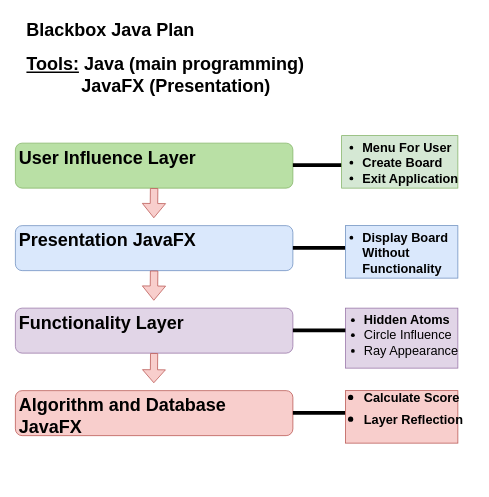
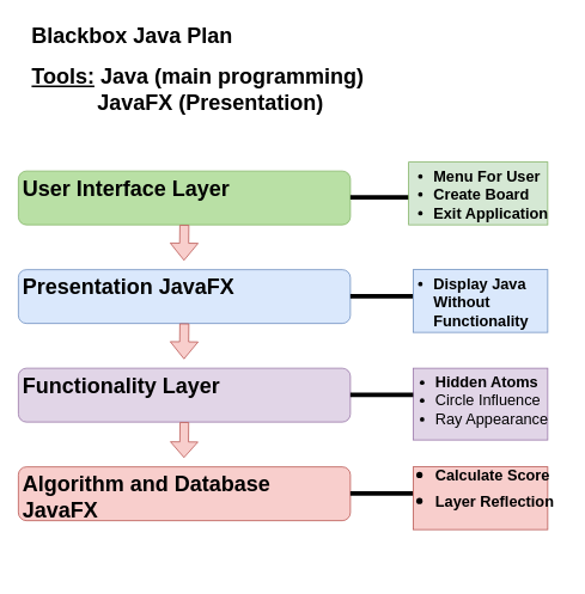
  <mxCell id="0" />
  <mxCell id="1" parent="0" />
  <mxCell id="2" value="" style="rounded=1;whiteSpace=wrap;html=1;fillColor=#B9E0A5;strokeColor=#82b366;" vertex="1" parent="1"><mxGeometry x="20" y="190" width="370" height="60" as="geometry" /></mxCell>
- <mxCell id="3" value="&lt;h1&gt;User Influence Layer&lt;/h1&gt;" style="text;html=1;strokeColor=none;fillColor=none;spacing=5;spacingTop=-20;whiteSpace=wrap;overflow=hidden;rounded=0;" vertex="1" parent="1"><mxGeometry x="20" y="190" width="370" height="60" as="geometry" /></mxCell>
+ <mxCell id="3" value="&lt;h1&gt;User Interface Layer&lt;/h1&gt;" style="text;html=1;strokeColor=none;fillColor=none;spacing=5;spacingTop=-20;whiteSpace=wrap;overflow=hidden;rounded=0;" vertex="1" parent="1"><mxGeometry x="20" y="190" width="370" height="60" as="geometry" /></mxCell>
  <mxCell id="4" value="" style="endArrow=none;html=1;rounded=0;strokeWidth=5;" edge="1" parent="1"><mxGeometry width="50" height="50" relative="1" as="geometry"><mxPoint x="390" y="219.29" as="sourcePoint" /><mxPoint x="460" y="219.29" as="targetPoint" /></mxGeometry></mxCell>
  <mxCell id="5" value="" style="rounded=0;whiteSpace=wrap;html=1;fillColor=#d5e8d4;strokeColor=#82b366;" vertex="1" parent="1"><mxGeometry x="455" y="180" width="155" height="70" as="geometry" /></mxCell>
  <mxCell id="6" value="&lt;h1 style=&quot;font-size: 17px;&quot;&gt;&lt;ul&gt;&lt;li&gt;Menu For User&lt;/li&gt;&lt;li&gt;Create Board&lt;/li&gt;&lt;li&gt;Exit Application&lt;/li&gt;&lt;/ul&gt;&lt;/h1&gt;" style="text;html=1;strokeColor=none;fillColor=none;spacing=5;spacingTop=-20;whiteSpace=wrap;overflow=hidden;rounded=0;" vertex="1" parent="1"><mxGeometry x="437.5" y="180" width="190" height="120" as="geometry" /></mxCell>
  <mxCell id="7" value="" style="shape=flexArrow;endArrow=classic;html=1;rounded=0;exitX=0.5;exitY=1;exitDx=0;exitDy=0;fillColor=#f8cecc;strokeColor=#b85450;" edge="1" parent="1" source="3"><mxGeometry width="50" height="50" relative="1" as="geometry"><mxPoint x="204.6" y="260" as="sourcePoint" /><mxPoint x="204.6" y="290" as="targetPoint" /></mxGeometry></mxCell>
  <mxCell id="8" value="" style="rounded=1;whiteSpace=wrap;html=1;fillColor=#dae8fc;strokeColor=#6c8ebf;" vertex="1" parent="1"><mxGeometry x="20" y="300" width="370" height="60" as="geometry" /></mxCell>
  <mxCell id="9" value="&lt;h1&gt;Presentation JavaFX&lt;/h1&gt;" style="text;html=1;strokeColor=none;fillColor=none;spacing=5;spacingTop=-20;whiteSpace=wrap;overflow=hidden;rounded=0;" vertex="1" parent="1"><mxGeometry x="20" y="300" width="370" height="60" as="geometry" /></mxCell>
  <mxCell id="10" value="" style="endArrow=none;html=1;rounded=0;strokeWidth=5;" edge="1" parent="1"><mxGeometry width="50" height="50" relative="1" as="geometry"><mxPoint x="390" y="329.6" as="sourcePoint" /><mxPoint x="460" y="329.6" as="targetPoint" /></mxGeometry></mxCell>
  <mxCell id="11" value="" style="rounded=0;whiteSpace=wrap;html=1;fillColor=#dae8fc;strokeColor=#6c8ebf;" vertex="1" parent="1"><mxGeometry x="460" y="300" width="150" height="70" as="geometry" /></mxCell>
- <mxCell id="12" value="&lt;h1&gt;&lt;ul style=&quot;font-size: 17px;&quot;&gt;&lt;li&gt;Display Board Without Functionality&lt;/li&gt;&lt;/ul&gt;&lt;/h1&gt;" style="text;html=1;strokeColor=none;fillColor=none;spacing=5;spacingTop=-20;whiteSpace=wrap;overflow=hidden;rounded=0;" vertex="1" parent="1"><mxGeometry x="437.5" y="300" width="190" height="120" as="geometry" /></mxCell>
+ <mxCell id="12" value="&lt;h1&gt;&lt;ul style=&quot;font-size: 17px;&quot;&gt;&lt;li&gt;Display Java Without Functionality&lt;/li&gt;&lt;/ul&gt;&lt;/h1&gt;" style="text;html=1;strokeColor=none;fillColor=none;spacing=5;spacingTop=-20;whiteSpace=wrap;overflow=hidden;rounded=0;" vertex="1" parent="1"><mxGeometry x="437.5" y="300" width="190" height="120" as="geometry" /></mxCell>
  <mxCell id="13" value="" style="shape=flexArrow;endArrow=classic;html=1;rounded=0;exitX=0.5;exitY=1;exitDx=0;exitDy=0;fillColor=#f8cecc;strokeColor=#b85450;" edge="1" parent="1"><mxGeometry width="50" height="50" relative="1" as="geometry"><mxPoint x="205" y="360" as="sourcePoint" /><mxPoint x="204.6" y="400" as="targetPoint" /></mxGeometry></mxCell>
  <mxCell id="14" value="" style="rounded=1;whiteSpace=wrap;html=1;fillColor=#e1d5e7;strokeColor=#9673a6;" vertex="1" parent="1"><mxGeometry x="20" y="410" width="370" height="60" as="geometry" /></mxCell>
  <mxCell id="15" value="&lt;h1&gt;Functionality Layer&lt;/h1&gt;" style="text;html=1;strokeColor=none;fillColor=none;spacing=5;spacingTop=-20;whiteSpace=wrap;overflow=hidden;rounded=0;" vertex="1" parent="1"><mxGeometry x="20" y="410" width="370" height="60" as="geometry" /></mxCell>
  <mxCell id="16" value="" style="rounded=0;whiteSpace=wrap;html=1;fillColor=#e1d5e7;strokeColor=#9673a6;" vertex="1" parent="1"><mxGeometry x="460" y="410" width="150" height="80" as="geometry" /></mxCell>
  <mxCell id="17" value="" style="endArrow=none;html=1;rounded=0;strokeWidth=5;" edge="1" parent="1"><mxGeometry width="50" height="50" relative="1" as="geometry"><mxPoint x="390" y="439.6" as="sourcePoint" /><mxPoint x="460" y="439.6" as="targetPoint" /></mxGeometry></mxCell>
  <mxCell id="18" value="&lt;h1 style=&quot;font-size: 17px;&quot;&gt;&lt;ul&gt;&lt;li&gt;Hidden Atoms&lt;/li&gt;&lt;li&gt;&lt;span style=&quot;background-color: initial; font-weight: normal;&quot;&gt;Circle Influence&lt;/span&gt;&lt;br&gt;&lt;/li&gt;&lt;li&gt;&lt;span style=&quot;background-color: initial; font-weight: normal;&quot;&gt;Ray Appearance&lt;/span&gt;&lt;/li&gt;&lt;/ul&gt;&lt;/h1&gt;" style="text;html=1;strokeColor=none;fillColor=none;spacing=5;spacingTop=-20;whiteSpace=wrap;overflow=hidden;rounded=0;" vertex="1" parent="1"><mxGeometry x="440" y="410" width="190" height="120" as="geometry" /></mxCell>
  <mxCell id="19" value="" style="shape=flexArrow;endArrow=classic;html=1;rounded=0;exitX=0.5;exitY=1;exitDx=0;exitDy=0;fillColor=#f8cecc;strokeColor=#b85450;width=9.6;endSize=5.448;" edge="1" parent="1"><mxGeometry width="50" height="50" relative="1" as="geometry"><mxPoint x="205" y="470" as="sourcePoint" /><mxPoint x="204.6" y="510" as="targetPoint" /></mxGeometry></mxCell>
  <mxCell id="20" value="" style="rounded=1;whiteSpace=wrap;html=1;fillColor=#f8cecc;strokeColor=#b85450;" vertex="1" parent="1"><mxGeometry x="20" y="520" width="370" height="60" as="geometry" /></mxCell>
  <mxCell id="21" value="&lt;h1&gt;Algorithm and Database JavaFX&lt;/h1&gt;" style="text;html=1;strokeColor=none;fillColor=none;spacing=5;spacingTop=-20;whiteSpace=wrap;overflow=hidden;rounded=0;" vertex="1" parent="1"><mxGeometry x="20" y="520" width="370" height="120" as="geometry" /></mxCell>
  <mxCell id="22" value="" style="endArrow=none;html=1;rounded=0;strokeWidth=5;" edge="1" parent="1"><mxGeometry width="50" height="50" relative="1" as="geometry"><mxPoint x="390" y="549.52" as="sourcePoint" /><mxPoint x="460" y="549.52" as="targetPoint" /></mxGeometry></mxCell>
  <mxCell id="23" value="" style="rounded=0;whiteSpace=wrap;html=1;fillColor=#f8cecc;strokeColor=#b85450;" vertex="1" parent="1"><mxGeometry x="460" y="520" width="150" height="70" as="geometry" /></mxCell>
  <mxCell id="24" value="&lt;h1 style=&quot;&quot;&gt;&lt;ul style=&quot;&quot;&gt;&lt;li style=&quot;&quot;&gt;&lt;font style=&quot;font-size: 17px;&quot;&gt;Calculate Score&lt;/font&gt;&lt;/li&gt;&lt;li style=&quot;&quot;&gt;&lt;span style=&quot;font-size: 17px;&quot;&gt;Layer Reflection&amp;nbsp;&lt;/span&gt;&lt;/li&gt;&lt;/ul&gt;&lt;/h1&gt;" style="text;html=1;strokeColor=none;fillColor=none;spacing=5;spacingTop=-20;whiteSpace=wrap;overflow=hidden;rounded=0;" vertex="1" parent="1"><mxGeometry x="440" y="500" width="190" height="70" as="geometry" /></mxCell>
  <mxCell id="25" value="&lt;h1&gt;Blackbox Java Plan&lt;/h1&gt;&lt;div style=&quot;font-size: 24px;&quot;&gt;&lt;b&gt;&lt;u&gt;Tools:&lt;/u&gt;&amp;nbsp;Java (main programming)&lt;/b&gt;&lt;/div&gt;&lt;div style=&quot;font-size: 24px;&quot;&gt;&lt;b&gt;&lt;span style=&quot;white-space: pre;&quot;&gt;&#09;&lt;/span&gt;&amp;nbsp; &amp;nbsp;JavaFX (Presentation)&lt;br&gt;&lt;/b&gt;&lt;/div&gt;" style="text;html=1;strokeColor=none;fillColor=none;spacing=5;spacingTop=-20;whiteSpace=wrap;overflow=hidden;rounded=0;" vertex="1" parent="1"><mxGeometry x="30" y="20" width="550" height="140" as="geometry" /></mxCell>
